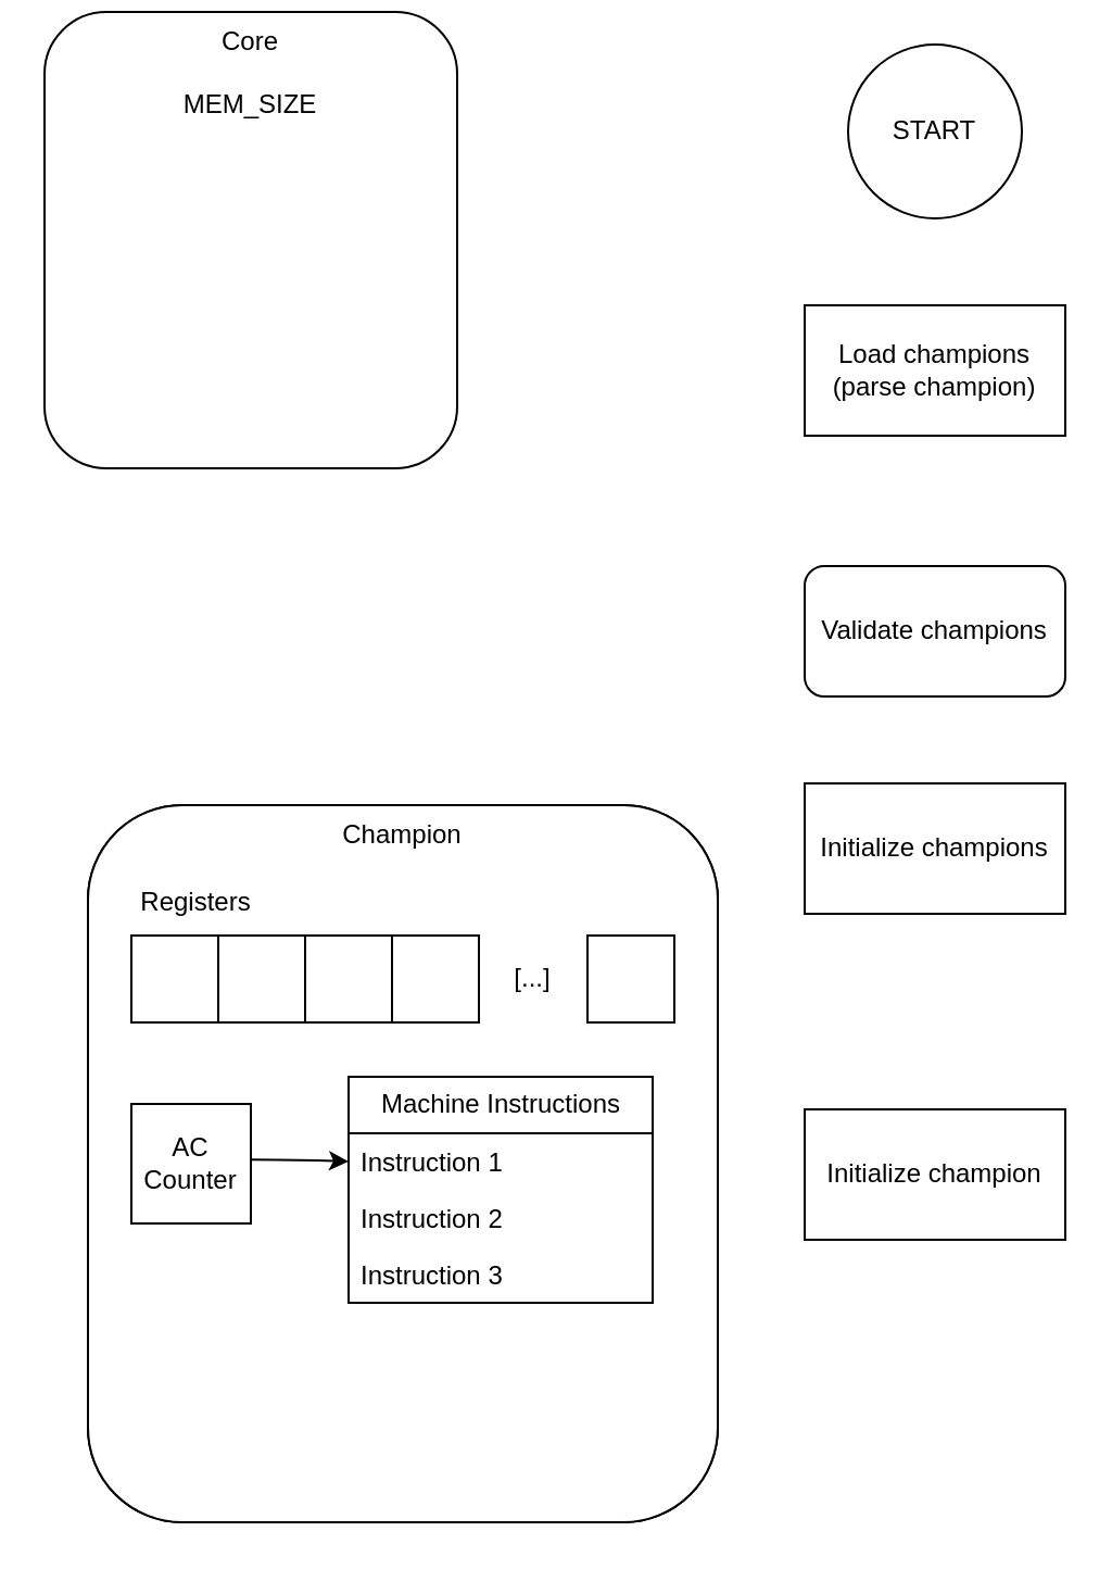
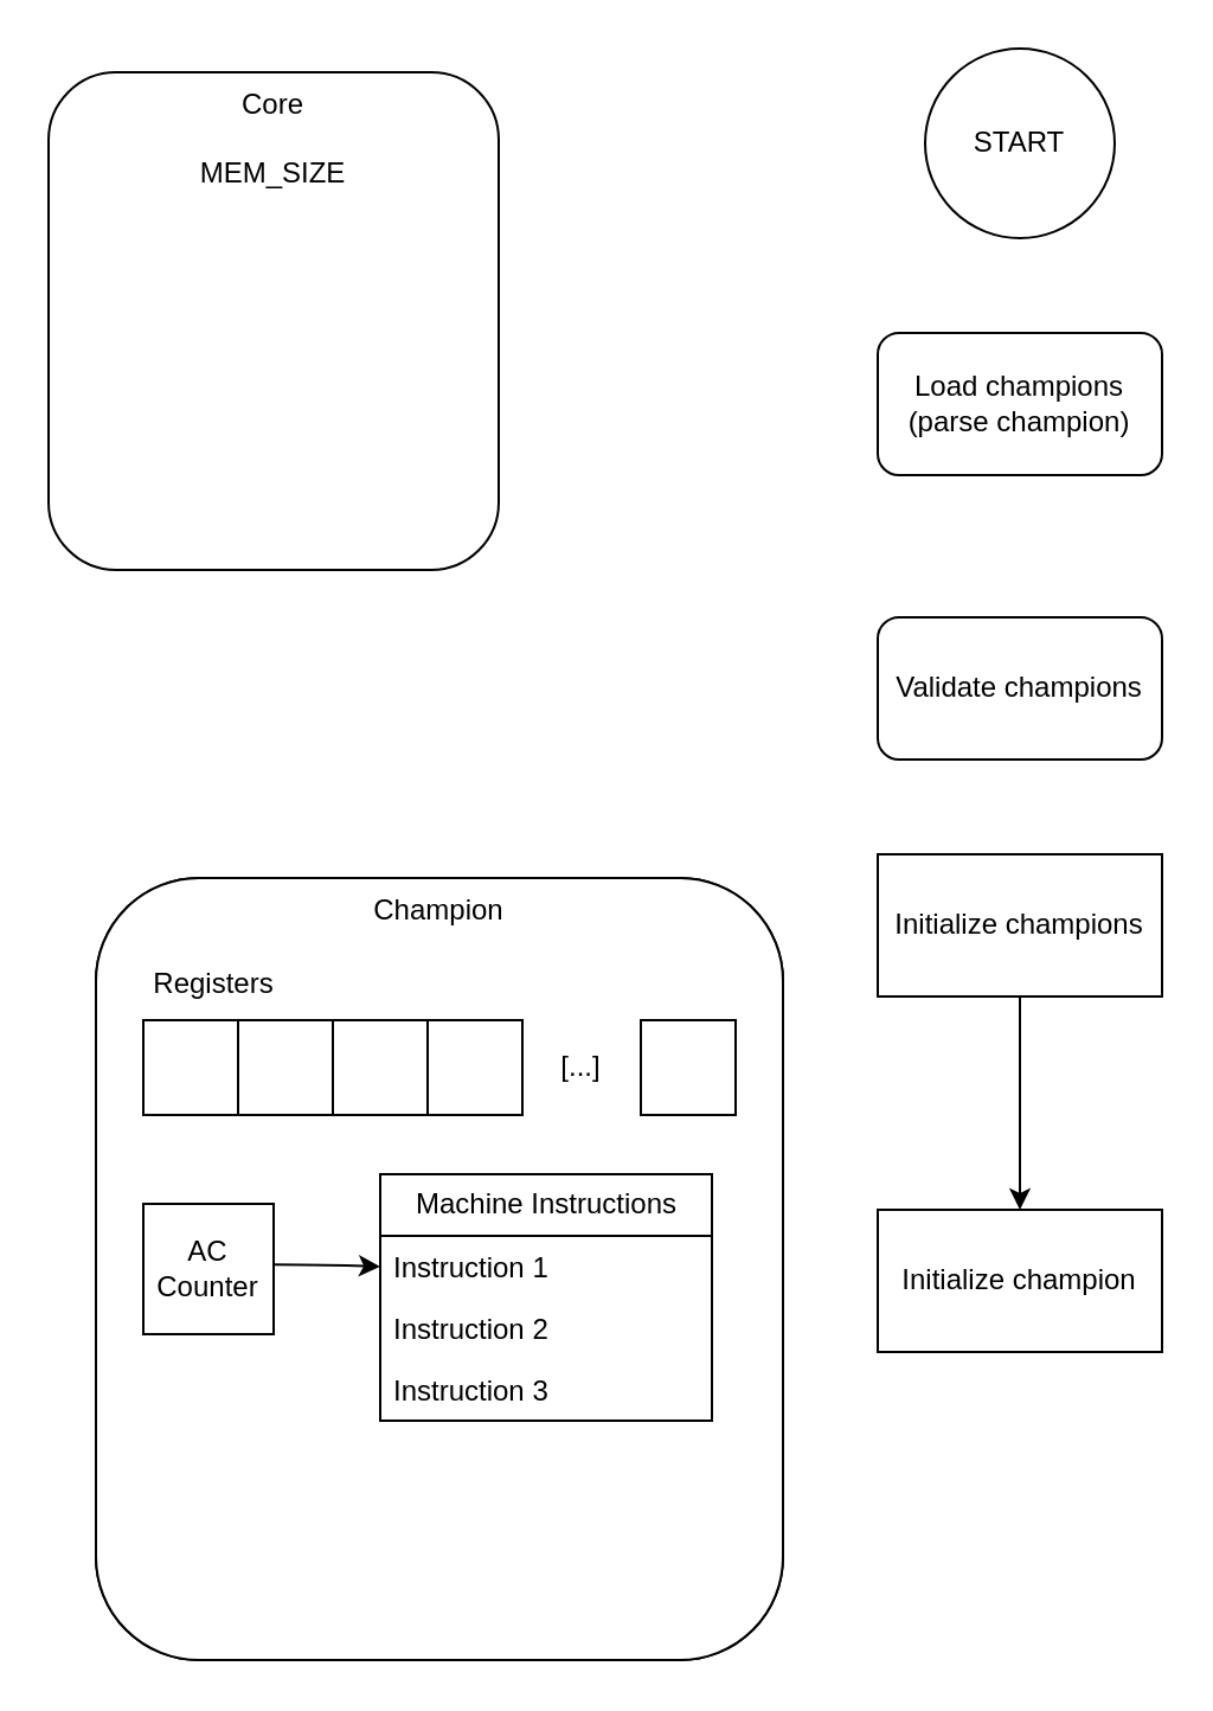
  <mxCell id="0" />
  <mxCell id="1" parent="0" />
  <mxCell id="2" value="START" style="ellipse;whiteSpace=wrap;html=1;aspect=fixed;" parent="1" vertex="1"><mxGeometry x="390" y="20" width="80" height="80" as="geometry" /></mxCell>
- <mxCell id="3" value="Load champions&lt;br&gt;(parse champion)" style="rounded=0;whiteSpace=wrap;html=1;" parent="1" vertex="1"><mxGeometry x="370" y="140" width="120" height="60" as="geometry" /></mxCell>
+ <mxCell id="3" value="Load champions&lt;br&gt;(parse champion)" style="whiteSpace=wrap;html=1;rounded=1;" parent="1" vertex="1"><mxGeometry x="370" y="140" width="120" height="60" as="geometry" /></mxCell>
  <mxCell id="4" value="Initialize champion" style="whiteSpace=wrap;html=1;" parent="1" vertex="1"><mxGeometry x="370" y="510" width="120" height="60" as="geometry" /></mxCell>
- <mxCell id="5" value="Core&lt;br&gt;&lt;br&gt;MEM_SIZE" style="rounded=1;whiteSpace=wrap;html=1;verticalAlign=top;align=center;arcSize=15;" parent="1" vertex="1"><mxGeometry x="20" y="5" width="190" height="210" as="geometry" /></mxCell>
+ <mxCell id="5" value="Core&lt;br&gt;&lt;br&gt;MEM_SIZE" style="rounded=1;whiteSpace=wrap;html=1;verticalAlign=top;align=center;arcSize=15;" parent="1" vertex="1"><mxGeometry x="20" y="30" width="190" height="210" as="geometry" /></mxCell>
  <mxCell id="6" value="Validate champions" style="whiteSpace=wrap;html=1;rounded=1;" parent="1" vertex="1"><mxGeometry x="370" y="260" width="120" height="60" as="geometry" /></mxCell>
+ <mxCell id="7" style="edgeStyle=none;html=1;" parent="1" source="8" target="4" edge="1"><mxGeometry relative="1" as="geometry" /></mxCell>
  <mxCell id="8" value="Initialize champions" style="whiteSpace=wrap;html=1;" parent="1" vertex="1"><mxGeometry x="370" y="360" width="120" height="60" as="geometry" /></mxCell>
  <mxCell id="9" value="" style="group" vertex="1" connectable="0" parent="1"><mxGeometry x="40" y="370" width="290" height="330" as="geometry" /></mxCell>
  <mxCell id="10" value="Champion" style="rounded=1;whiteSpace=wrap;html=1;verticalAlign=top;align=center;arcSize=15;" vertex="1" parent="9"><mxGeometry width="290" height="330" as="geometry" /></mxCell>
  <mxCell id="11" value="" style="group" vertex="1" connectable="0" parent="9"><mxGeometry x="20" y="30" width="160" height="70" as="geometry" /></mxCell>
  <mxCell id="12" value="" style="group" vertex="1" connectable="0" parent="11"><mxGeometry y="30" width="160" height="40" as="geometry" /></mxCell>
  <mxCell id="13" value="" style="whiteSpace=wrap;html=1;aspect=fixed;" vertex="1" parent="12"><mxGeometry width="40" height="40" as="geometry" /></mxCell>
  <mxCell id="14" value="" style="whiteSpace=wrap;html=1;aspect=fixed;" vertex="1" parent="12"><mxGeometry x="40" width="40" height="40" as="geometry" /></mxCell>
  <mxCell id="15" value="" style="whiteSpace=wrap;html=1;aspect=fixed;" vertex="1" parent="12"><mxGeometry x="80" width="40" height="40" as="geometry" /></mxCell>
  <mxCell id="16" value="" style="whiteSpace=wrap;html=1;aspect=fixed;" vertex="1" parent="12"><mxGeometry x="120" width="40" height="40" as="geometry" /></mxCell>
  <mxCell id="17" value="Registers" style="text;html=1;strokeColor=none;fillColor=none;align=center;verticalAlign=middle;whiteSpace=wrap;rounded=0;" vertex="1" parent="11"><mxGeometry width="60" height="30" as="geometry" /></mxCell>
  <mxCell id="18" value="[...]" style="text;html=1;strokeColor=none;fillColor=none;align=center;verticalAlign=middle;whiteSpace=wrap;rounded=0;" vertex="1" parent="9"><mxGeometry x="190" y="65" width="30" height="30" as="geometry" /></mxCell>
  <mxCell id="19" value="" style="whiteSpace=wrap;html=1;aspect=fixed;" vertex="1" parent="9"><mxGeometry x="230" y="60" width="40" height="40" as="geometry" /></mxCell>
  <mxCell id="20" value="Machine Instructions" style="swimlane;fontStyle=0;childLayout=stackLayout;horizontal=1;startSize=26;fillColor=none;horizontalStack=0;resizeParent=1;resizeParentMax=0;resizeLast=0;collapsible=1;marginBottom=0;html=1;" vertex="1" parent="9"><mxGeometry x="120" y="125" width="140" height="104" as="geometry" /></mxCell>
  <mxCell id="21" value="Instruction 1" style="text;strokeColor=none;fillColor=none;align=left;verticalAlign=top;spacingLeft=4;spacingRight=4;overflow=hidden;rotatable=0;points=[[0,0.5],[1,0.5]];portConstraint=eastwest;whiteSpace=wrap;html=1;" vertex="1" parent="20"><mxGeometry y="26" width="140" height="26" as="geometry" /></mxCell>
  <mxCell id="22" value="Instruction 2" style="text;strokeColor=none;fillColor=none;align=left;verticalAlign=top;spacingLeft=4;spacingRight=4;overflow=hidden;rotatable=0;points=[[0,0.5],[1,0.5]];portConstraint=eastwest;whiteSpace=wrap;html=1;" vertex="1" parent="20"><mxGeometry y="52" width="140" height="26" as="geometry" /></mxCell>
  <mxCell id="23" value="Instruction 3" style="text;strokeColor=none;fillColor=none;align=left;verticalAlign=top;spacingLeft=4;spacingRight=4;overflow=hidden;rotatable=0;points=[[0,0.5],[1,0.5]];portConstraint=eastwest;whiteSpace=wrap;html=1;" vertex="1" parent="20"><mxGeometry y="78" width="140" height="26" as="geometry" /></mxCell>
  <mxCell id="24" value="" style="group" vertex="1" connectable="0" parent="1"><mxGeometry x="40" y="370" width="290" height="330" as="geometry" /></mxCell>
  <mxCell id="25" value="Champion" style="rounded=1;whiteSpace=wrap;html=1;verticalAlign=top;align=center;arcSize=15;" vertex="1" parent="24"><mxGeometry width="290" height="330" as="geometry" /></mxCell>
  <mxCell id="26" value="" style="group" vertex="1" connectable="0" parent="24"><mxGeometry x="20" y="30" width="160" height="70" as="geometry" /></mxCell>
  <mxCell id="27" value="" style="group" vertex="1" connectable="0" parent="26"><mxGeometry y="30" width="160" height="40" as="geometry" /></mxCell>
  <mxCell id="28" value="" style="whiteSpace=wrap;html=1;aspect=fixed;" vertex="1" parent="27"><mxGeometry width="40" height="40" as="geometry" /></mxCell>
  <mxCell id="29" value="" style="whiteSpace=wrap;html=1;aspect=fixed;" vertex="1" parent="27"><mxGeometry x="40" width="40" height="40" as="geometry" /></mxCell>
  <mxCell id="30" value="" style="whiteSpace=wrap;html=1;aspect=fixed;" vertex="1" parent="27"><mxGeometry x="80" width="40" height="40" as="geometry" /></mxCell>
  <mxCell id="31" value="" style="whiteSpace=wrap;html=1;aspect=fixed;" vertex="1" parent="27"><mxGeometry x="120" width="40" height="40" as="geometry" /></mxCell>
  <mxCell id="32" value="Registers" style="text;html=1;strokeColor=none;fillColor=none;align=center;verticalAlign=middle;whiteSpace=wrap;rounded=0;" vertex="1" parent="26"><mxGeometry width="60" height="30" as="geometry" /></mxCell>
  <mxCell id="33" value="[...]" style="text;html=1;strokeColor=none;fillColor=none;align=center;verticalAlign=middle;whiteSpace=wrap;rounded=0;" vertex="1" parent="24"><mxGeometry x="190" y="65" width="30" height="30" as="geometry" /></mxCell>
  <mxCell id="34" value="" style="whiteSpace=wrap;html=1;aspect=fixed;" vertex="1" parent="24"><mxGeometry x="230" y="60" width="40" height="40" as="geometry" /></mxCell>
  <mxCell id="35" value="Machine Instructions" style="swimlane;fontStyle=0;childLayout=stackLayout;horizontal=1;startSize=26;fillColor=none;horizontalStack=0;resizeParent=1;resizeParentMax=0;resizeLast=0;collapsible=1;marginBottom=0;html=1;" vertex="1" parent="24"><mxGeometry x="120" y="125" width="140" height="104" as="geometry" /></mxCell>
  <mxCell id="36" value="Instruction 1" style="text;strokeColor=none;fillColor=none;align=left;verticalAlign=top;spacingLeft=4;spacingRight=4;overflow=hidden;rotatable=0;points=[[0,0.5],[1,0.5]];portConstraint=eastwest;whiteSpace=wrap;html=1;" vertex="1" parent="35"><mxGeometry y="26" width="140" height="26" as="geometry" /></mxCell>
  <mxCell id="37" value="Instruction 2" style="text;strokeColor=none;fillColor=none;align=left;verticalAlign=top;spacingLeft=4;spacingRight=4;overflow=hidden;rotatable=0;points=[[0,0.5],[1,0.5]];portConstraint=eastwest;whiteSpace=wrap;html=1;" vertex="1" parent="35"><mxGeometry y="52" width="140" height="26" as="geometry" /></mxCell>
  <mxCell id="38" value="Instruction 3" style="text;strokeColor=none;fillColor=none;align=left;verticalAlign=top;spacingLeft=4;spacingRight=4;overflow=hidden;rotatable=0;points=[[0,0.5],[1,0.5]];portConstraint=eastwest;whiteSpace=wrap;html=1;" vertex="1" parent="35"><mxGeometry y="78" width="140" height="26" as="geometry" /></mxCell>
  <mxCell id="39" style="html=1;exitX=1;exitY=0.467;exitDx=0;exitDy=0;entryX=0;entryY=0.5;entryDx=0;entryDy=0;exitPerimeter=0;edgeStyle=orthogonalEdgeStyle;" edge="1" parent="24" source="40" target="36"><mxGeometry relative="1" as="geometry" /></mxCell>
  <mxCell id="40" value="AC&lt;br&gt;Counter" style="whiteSpace=wrap;html=1;aspect=fixed;" vertex="1" parent="24"><mxGeometry x="20" y="137.5" width="55" height="55" as="geometry" /></mxCell>
